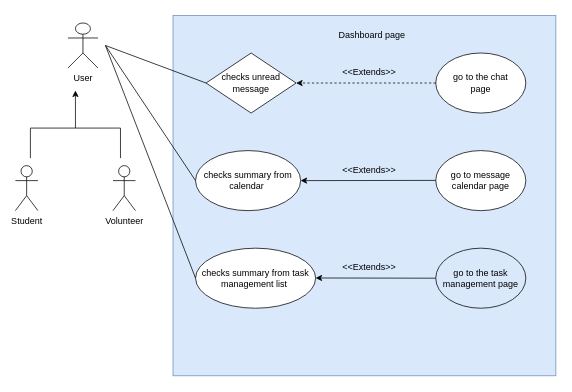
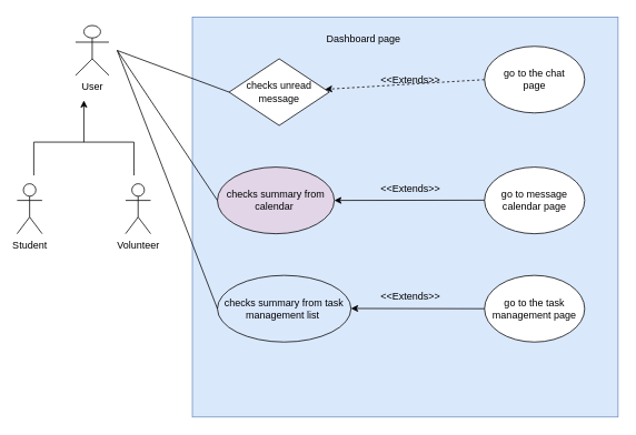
  <mxCell id="0" />
  <mxCell id="1" parent="0" />
  <mxCell id="2" value="User" style="shape=umlActor;verticalLabelPosition=bottom;verticalAlign=top;html=1;outlineConnect=0;" vertex="1" parent="1"><mxGeometry x="90" y="30" width="40" height="60" as="geometry" /></mxCell>
  <mxCell id="3" value="Volunteer" style="shape=umlActor;verticalLabelPosition=bottom;verticalAlign=top;html=1;outlineConnect=0;" vertex="1" parent="1"><mxGeometry x="150" y="220" width="30" height="60" as="geometry" /></mxCell>
  <mxCell id="4" value="Student" style="shape=umlActor;verticalLabelPosition=bottom;verticalAlign=top;html=1;outlineConnect=0;" vertex="1" parent="1"><mxGeometry x="20" y="220" width="30" height="60" as="geometry" /></mxCell>
  <mxCell id="5" value="" style="endArrow=none;html=1;rounded=0;" edge="1" parent="1"><mxGeometry width="50" height="50" relative="1" as="geometry"><mxPoint x="40" y="210" as="sourcePoint" /><mxPoint x="40" y="170" as="targetPoint" /></mxGeometry></mxCell>
  <mxCell id="6" value="" style="endArrow=none;html=1;rounded=0;" edge="1" parent="1"><mxGeometry width="50" height="50" relative="1" as="geometry"><mxPoint x="160" y="210" as="sourcePoint" /><mxPoint x="160" y="170" as="targetPoint" /></mxGeometry></mxCell>
  <mxCell id="7" value="" style="endArrow=none;html=1;rounded=0;" edge="1" parent="1"><mxGeometry width="50" height="50" relative="1" as="geometry"><mxPoint x="40" y="170" as="sourcePoint" /><mxPoint x="160" y="170" as="targetPoint" /></mxGeometry></mxCell>
  <mxCell id="8" value="" style="endArrow=classic;html=1;rounded=0;" edge="1" parent="1"><mxGeometry width="50" height="50" relative="1" as="geometry"><mxPoint x="100" y="170" as="sourcePoint" /><mxPoint x="100" y="120" as="targetPoint" /></mxGeometry></mxCell>
  <mxCell id="9" value="&lt;span style=&quot;color: rgba(0 , 0 , 0 , 0) ; font-family: monospace ; font-size: 0px&quot;&gt;%3CmxGraphModel%3E%3Croot%3E%3CmxCell%20id%3D%220%22%2F%3E%3CmxCell%20id%3D%221%22%20parent%3D%220%22%2F%3E%3CmxCell%20id%3D%222%22%20value%3D%22%26lt%3B%26lt%3BExtends%26gt%3B%26gt%3B%22%20style%3D%22text%3BstrokeColor%3Dnone%3BfillColor%3Dnone%3Balign%3Dleft%3BverticalAlign%3Dmiddle%3BspacingLeft%3D4%3BspacingRight%3D4%3Boverflow%3Dhidden%3Bpoints%3D%5B%5B0%2C0.5%5D%2C%5B1%2C0.5%5D%5D%3BportConstraint%3Deastwest%3Brotatable%3D0%3B%22%20vertex%3D%221%22%20parent%3D%221%22%3E%3CmxGeometry%20x%3D%22470%22%20y%3D%22360%22%20width%3D%2290%22%20height%3D%2230%22%20as%3D%22geometry%22%2F%3E%3C%2FmxCell%3E%3C%2Froot%3E%3C%2FmxGraphModel%3E&lt;/span&gt;" style="rounded=0;whiteSpace=wrap;html=1;fillColor=#dae8fc;strokeColor=#6c8ebf;" vertex="1" parent="1"><mxGeometry x="230" y="20" width="510" height="480" as="geometry" /></mxCell>
- <mxCell id="10" value="Dashboard page" style="text;strokeColor=none;fillColor=none;align=left;verticalAlign=middle;spacingLeft=4;spacingRight=4;overflow=hidden;points=[[0,0.5],[1,0.5]];portConstraint=eastwest;rotatable=0;" vertex="1" parent="1"><mxGeometry x="445" y="30" width="105" height="30" as="geometry" /></mxCell>
+ <mxCell id="10" value="Dashboard page" style="text;strokeColor=none;fillColor=none;align=left;verticalAlign=middle;spacingLeft=4;spacingRight=4;overflow=hidden;points=[[0,0.5],[1,0.5]];portConstraint=eastwest;rotatable=0;" vertex="1" parent="1"><mxGeometry x="385" y="30" width="105" height="30" as="geometry" /></mxCell>
  <mxCell id="11" value="checks unread message" style="rhombus;whiteSpace=wrap;html=1;" vertex="1" parent="1"><mxGeometry x="274" y="70" width="120" height="80" as="geometry" /></mxCell>
- <mxCell id="12" value="checks summary from calendar&amp;nbsp;" style="ellipse;whiteSpace=wrap;html=1;" vertex="1" parent="1"><mxGeometry x="260" y="200" width="140" height="80" as="geometry" /></mxCell>
- <mxCell id="13" value="checks summary from task management list&amp;nbsp;" style="ellipse;whiteSpace=wrap;html=1;" vertex="1" parent="1"><mxGeometry x="260" y="330" width="160" height="80" as="geometry" /></mxCell>
- <mxCell id="14" value="go to the chat &lt;br&gt;page" style="ellipse;whiteSpace=wrap;html=1;" vertex="1" parent="1"><mxGeometry x="580" y="70" width="120" height="80" as="geometry" /></mxCell>
+ <mxCell id="12" value="checks summary from calendar&amp;nbsp;" style="ellipse;whiteSpace=wrap;html=1;fillColor=#e1d5e7;" vertex="1" parent="1"><mxGeometry x="260" y="200" width="140" height="80" as="geometry" /></mxCell>
+ <mxCell id="13" value="checks summary from task management list&amp;nbsp;" style="ellipse;whiteSpace=wrap;html=1;fillColor=#dae8fc;" vertex="1" parent="1"><mxGeometry x="260" y="330" width="160" height="80" as="geometry" /></mxCell>
+ <mxCell id="14" value="go to the chat &lt;br&gt;page" style="ellipse;whiteSpace=wrap;html=1;" vertex="1" parent="1"><mxGeometry x="580" y="55" width="120" height="80" as="geometry" /></mxCell>
  <mxCell id="15" value="go to message calendar page" style="ellipse;whiteSpace=wrap;html=1;" vertex="1" parent="1"><mxGeometry x="580" y="200" width="120" height="80" as="geometry" /></mxCell>
- <mxCell id="16" value="go to the task management page" style="ellipse;whiteSpace=wrap;html=1;fillColor=#dae8fc;" vertex="1" parent="1"><mxGeometry x="580" y="330" width="120" height="80" as="geometry" /></mxCell>
+ <mxCell id="16" value="go to the task management page" style="ellipse;whiteSpace=wrap;html=1;" vertex="1" parent="1"><mxGeometry x="580" y="330" width="120" height="80" as="geometry" /></mxCell>
  <mxCell id="17" value="" style="endArrow=classic;html=1;rounded=0;exitX=0;exitY=0.5;exitDx=0;exitDy=0;dashed=1;" edge="1" parent="1" source="14" target="11"><mxGeometry width="50" height="50" relative="1" as="geometry"><mxPoint x="490" y="110" as="sourcePoint" /><mxPoint x="520" y="70" as="targetPoint" /></mxGeometry></mxCell>
  <mxCell id="18" value="" style="endArrow=classic;html=1;rounded=0;exitX=0;exitY=0.5;exitDx=0;exitDy=0;" edge="1" parent="1"><mxGeometry width="50" height="50" relative="1" as="geometry"><mxPoint x="580" y="239.72" as="sourcePoint" /><mxPoint x="400" y="240" as="targetPoint" /></mxGeometry></mxCell>
  <mxCell id="19" value="" style="endArrow=classic;html=1;rounded=0;" edge="1" parent="1"><mxGeometry width="50" height="50" relative="1" as="geometry"><mxPoint x="580" y="370" as="sourcePoint" /><mxPoint x="420" y="369.72" as="targetPoint" /></mxGeometry></mxCell>
  <mxCell id="20" value="&lt;&lt;Extends&gt;&gt;" style="text;strokeColor=none;fillColor=none;align=left;verticalAlign=middle;spacingLeft=4;spacingRight=4;overflow=hidden;points=[[0,0.5],[1,0.5]];portConstraint=eastwest;rotatable=0;" vertex="1" parent="1"><mxGeometry x="450" y="340" width="90" height="30" as="geometry" /></mxCell>
  <mxCell id="21" value="&lt;&lt;Extends&gt;&gt;" style="text;strokeColor=none;fillColor=none;align=left;verticalAlign=middle;spacingLeft=4;spacingRight=4;overflow=hidden;points=[[0,0.5],[1,0.5]];portConstraint=eastwest;rotatable=0;" vertex="1" parent="1"><mxGeometry x="450" y="210" width="90" height="30" as="geometry" /></mxCell>
  <mxCell id="22" value="&lt;&lt;Extends&gt;&gt;" style="text;strokeColor=none;fillColor=none;align=left;verticalAlign=middle;spacingLeft=4;spacingRight=4;overflow=hidden;points=[[0,0.5],[1,0.5]];portConstraint=eastwest;rotatable=0;" vertex="1" parent="1"><mxGeometry x="450" y="80" width="90" height="30" as="geometry" /></mxCell>
  <mxCell id="23" value="" style="endArrow=none;html=1;rounded=0;entryX=0;entryY=0.5;entryDx=0;entryDy=0;" edge="1" parent="1" target="11"><mxGeometry width="50" height="50" relative="1" as="geometry"><mxPoint x="140" y="60" as="sourcePoint" /><mxPoint x="520" y="220" as="targetPoint" /></mxGeometry></mxCell>
  <mxCell id="24" value="" style="endArrow=none;html=1;rounded=0;entryX=0;entryY=0.5;entryDx=0;entryDy=0;" edge="1" parent="1" target="12"><mxGeometry width="50" height="50" relative="1" as="geometry"><mxPoint x="140" y="60" as="sourcePoint" /><mxPoint x="250" y="230" as="targetPoint" /></mxGeometry></mxCell>
  <mxCell id="25" value="" style="endArrow=none;html=1;rounded=0;entryX=0;entryY=0.5;entryDx=0;entryDy=0;" edge="1" parent="1" target="13"><mxGeometry width="50" height="50" relative="1" as="geometry"><mxPoint x="140" y="60" as="sourcePoint" /><mxPoint x="520" y="220" as="targetPoint" /></mxGeometry></mxCell>
